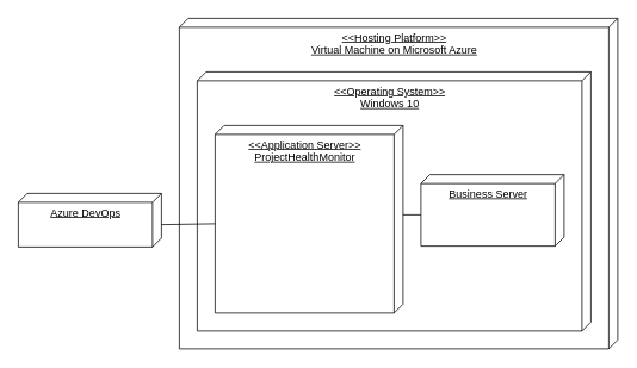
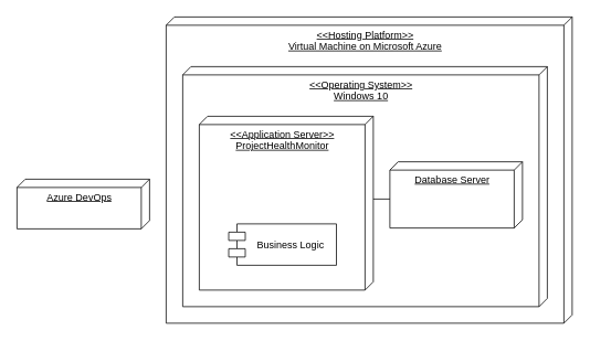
  <mxCell id="0" />
  <mxCell id="1" parent="0" />
  <mxCell id="2" value="&lt;span style=&quot;&quot;&gt;&amp;lt;&amp;lt;Hosting Platform&amp;gt;&amp;gt;&lt;/span&gt;&lt;br style=&quot;border-color: var(--border-color);&quot;&gt;&lt;div style=&quot;&quot;&gt;Virtual Machine on Microsoft Azure&lt;/div&gt;" style="verticalAlign=top;align=center;spacingTop=8;spacingLeft=2;spacingRight=12;shape=cube;size=10;direction=south;fontStyle=4;html=1;" vertex="1" parent="1"><mxGeometry x="200" y="20" width="490" height="370" as="geometry" /></mxCell>
  <mxCell id="3" value="&lt;span style=&quot;&quot;&gt;&amp;lt;&amp;lt;Operating System&amp;gt;&amp;gt;&lt;/span&gt;&lt;br style=&quot;border-color: var(--border-color);&quot;&gt;&lt;div style=&quot;&quot;&gt;&lt;span style=&quot;background-color: initial;&quot;&gt;Windows 10&lt;/span&gt;&lt;/div&gt;" style="verticalAlign=top;align=center;spacingTop=8;spacingLeft=2;spacingRight=12;shape=cube;size=10;direction=south;fontStyle=4;html=1;" vertex="1" parent="1"><mxGeometry x="220" y="80" width="440" height="290" as="geometry" /></mxCell>
  <mxCell id="4" value="&lt;span style=&quot;&quot;&gt;&amp;lt;&amp;lt;Application Server&amp;gt;&amp;gt;&lt;/span&gt;&lt;br style=&quot;border-color: var(--border-color);&quot;&gt;&lt;div style=&quot;&quot;&gt;&lt;span style=&quot;background-color: initial;&quot;&gt;ProjectHealthMonitor&lt;/span&gt;&lt;/div&gt;" style="verticalAlign=top;align=center;spacingTop=8;spacingLeft=2;spacingRight=12;shape=cube;size=10;direction=south;fontStyle=4;html=1;" vertex="1" parent="1"><mxGeometry x="240" y="140" width="210" height="210" as="geometry" /></mxCell>
- <mxCell id="6" value="Business Server" style="verticalAlign=top;align=center;spacingTop=8;spacingLeft=2;spacingRight=12;shape=cube;size=10;direction=south;fontStyle=4;html=1;" vertex="1" parent="1"><mxGeometry x="470" y="195" width="160" height="80" as="geometry" /></mxCell>
+ <mxCell id="5" value="Business Logic" style="shape=module;align=left;spacingLeft=20;align=center;verticalAlign=middle;" vertex="1" parent="1"><mxGeometry x="275.5" y="270" width="130" height="50" as="geometry" /></mxCell>
+ <mxCell id="6" value="Database Server" style="verticalAlign=top;align=center;spacingTop=8;spacingLeft=2;spacingRight=12;shape=cube;size=10;direction=south;fontStyle=4;html=1;" vertex="1" parent="1"><mxGeometry x="470" y="195" width="160" height="80" as="geometry" /></mxCell>
  <mxCell id="7" value="" style="endArrow=none;html=1;exitX=0;exitY=0;exitDx=100;exitDy=0;exitPerimeter=0;entryX=0;entryY=0;entryDx=45;entryDy=160;entryPerimeter=0;" edge="1" parent="1" source="4" target="6"><mxGeometry width="50" height="50" relative="1" as="geometry"><mxPoint x="498" y="250" as="sourcePoint" /><mxPoint x="548" y="200" as="targetPoint" /></mxGeometry></mxCell>
  <mxCell id="8" value="Azure DevOps" style="verticalAlign=top;align=center;spacingTop=8;spacingLeft=2;spacingRight=12;shape=cube;size=10;direction=south;fontStyle=4;html=1;" vertex="1" parent="1"><mxGeometry x="20" y="216" width="160" height="60" as="geometry" /></mxCell>
- <mxCell id="9" value="" style="endArrow=none;html=1;entryX=0;entryY=0;entryDx=110;entryDy=210;entryPerimeter=0;exitX=0;exitY=0;exitDx=35;exitDy=0;exitPerimeter=0;" edge="1" parent="1" source="8" target="4"><mxGeometry width="50" height="50" relative="1" as="geometry"><mxPoint x="80" y="180" as="sourcePoint" /><mxPoint x="130" y="130" as="targetPoint" /></mxGeometry></mxCell>
